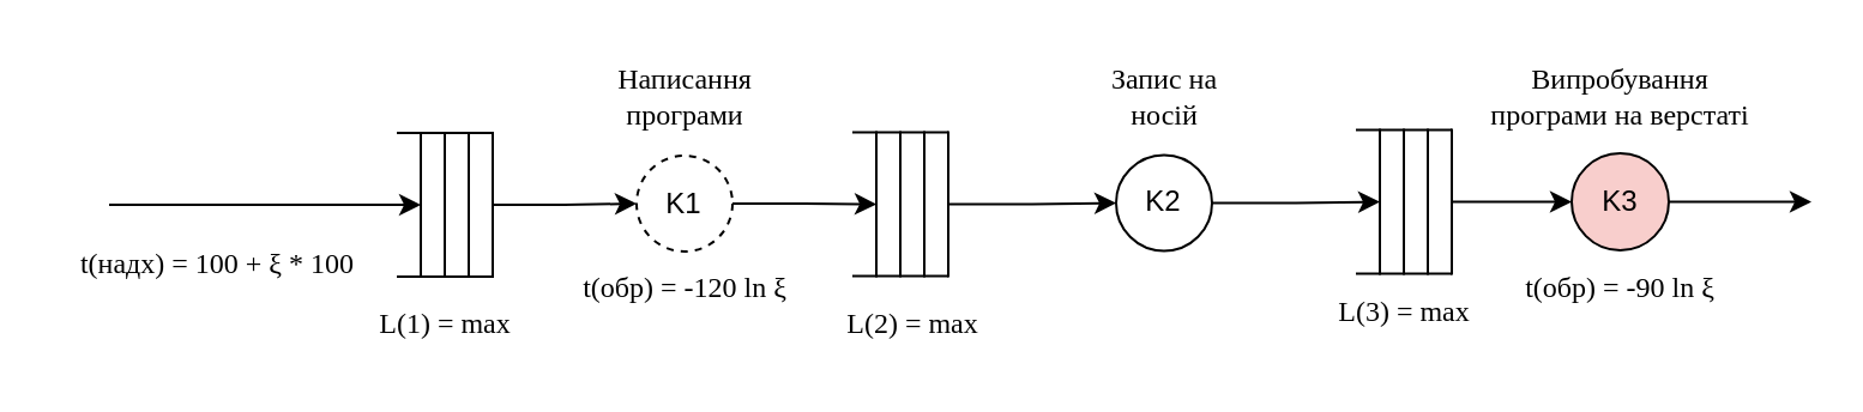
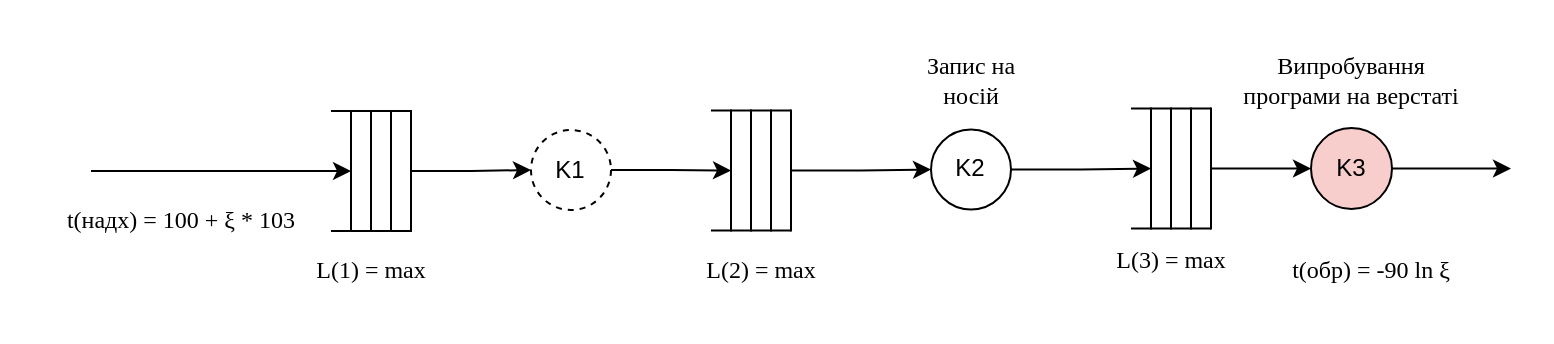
  <mxCell id="0" />
  <mxCell id="1" parent="0" />
  <mxCell id="2" style="edgeStyle=orthogonalEdgeStyle;rounded=0;orthogonalLoop=1;jettySize=auto;html=1;entryX=0;entryY=0.5;entryDx=0;entryDy=0;" edge="1" parent="1" source="3" target="9"><mxGeometry relative="1" as="geometry" /></mxCell>
  <mxCell id="3" value="" style="shape=partialRectangle;whiteSpace=wrap;html=1;top=0;bottom=0;fillColor=none;" vertex="1" parent="1"><mxGeometry x="195" y="55" width="10" height="60" as="geometry" /></mxCell>
  <mxCell id="4" value="" style="shape=partialRectangle;whiteSpace=wrap;html=1;top=0;bottom=0;fillColor=none;" vertex="1" parent="1"><mxGeometry x="175" y="55" width="10" height="60" as="geometry" /></mxCell>
  <mxCell id="5" value="" style="endArrow=classic;html=1;rounded=0;entryX=0;entryY=0.5;entryDx=0;entryDy=0;" edge="1" parent="1" target="4"><mxGeometry width="50" height="50" relative="1" as="geometry"><mxPoint x="45" y="85" as="sourcePoint" /><mxPoint x="615" y="155" as="targetPoint" /></mxGeometry></mxCell>
  <mxCell id="6" value="" style="endArrow=none;html=1;rounded=0;entryX=1;entryY=1;entryDx=0;entryDy=0;" edge="1" parent="1"><mxGeometry width="50" height="50" relative="1" as="geometry"><mxPoint x="165" y="115" as="sourcePoint" /><mxPoint x="205" y="115" as="targetPoint" /></mxGeometry></mxCell>
  <mxCell id="7" value="" style="endArrow=none;html=1;rounded=0;entryX=1;entryY=1;entryDx=0;entryDy=0;" edge="1" parent="1"><mxGeometry width="50" height="50" relative="1" as="geometry"><mxPoint x="165" y="55" as="sourcePoint" /><mxPoint x="205" y="55" as="targetPoint" /></mxGeometry></mxCell>
  <mxCell id="8" style="edgeStyle=orthogonalEdgeStyle;rounded=0;orthogonalLoop=1;jettySize=auto;html=1;entryX=0;entryY=0.5;entryDx=0;entryDy=0;exitX=1;exitY=0.5;exitDx=0;exitDy=0;" edge="1" parent="1" source="9" target="12"><mxGeometry relative="1" as="geometry" /></mxCell>
  <mxCell id="9" value="K1" style="ellipse;whiteSpace=wrap;html=1;aspect=fixed;dashed=1;" vertex="1" parent="1"><mxGeometry x="265" y="64.5" width="40" height="40" as="geometry" /></mxCell>
  <mxCell id="10" style="edgeStyle=orthogonalEdgeStyle;rounded=0;orthogonalLoop=1;jettySize=auto;html=1;entryX=0;entryY=0.5;entryDx=0;entryDy=0;" edge="1" parent="1" source="11" target="16"><mxGeometry relative="1" as="geometry" /></mxCell>
  <mxCell id="11" value="" style="shape=partialRectangle;whiteSpace=wrap;html=1;top=0;bottom=0;fillColor=none;" vertex="1" parent="1"><mxGeometry x="385" y="54.75" width="10" height="60" as="geometry" /></mxCell>
  <mxCell id="12" value="" style="shape=partialRectangle;whiteSpace=wrap;html=1;top=0;bottom=0;fillColor=none;" vertex="1" parent="1"><mxGeometry x="365" y="54.75" width="10" height="60" as="geometry" /></mxCell>
  <mxCell id="13" value="" style="endArrow=none;html=1;rounded=0;entryX=1;entryY=1;entryDx=0;entryDy=0;" edge="1" parent="1"><mxGeometry width="50" height="50" relative="1" as="geometry"><mxPoint x="355" y="114.75" as="sourcePoint" /><mxPoint x="395" y="114.75" as="targetPoint" /></mxGeometry></mxCell>
  <mxCell id="14" value="" style="endArrow=none;html=1;rounded=0;entryX=1;entryY=1;entryDx=0;entryDy=0;" edge="1" parent="1"><mxGeometry width="50" height="50" relative="1" as="geometry"><mxPoint x="355" y="54.75" as="sourcePoint" /><mxPoint x="395" y="54.75" as="targetPoint" /></mxGeometry></mxCell>
  <mxCell id="15" style="edgeStyle=orthogonalEdgeStyle;rounded=0;orthogonalLoop=1;jettySize=auto;html=1;entryX=0;entryY=0.5;entryDx=0;entryDy=0;" edge="1" parent="1" source="16" target="19"><mxGeometry relative="1" as="geometry" /></mxCell>
  <mxCell id="16" value="K2" style="ellipse;whiteSpace=wrap;html=1;aspect=fixed;" vertex="1" parent="1"><mxGeometry x="465" y="64.25" width="40" height="40" as="geometry" /></mxCell>
  <mxCell id="17" style="edgeStyle=orthogonalEdgeStyle;rounded=0;orthogonalLoop=1;jettySize=auto;html=1;entryX=0;entryY=0.5;entryDx=0;entryDy=0;" edge="1" parent="1" source="18" target="23"><mxGeometry relative="1" as="geometry" /></mxCell>
  <mxCell id="18" value="" style="shape=partialRectangle;whiteSpace=wrap;html=1;top=0;bottom=0;fillColor=none;" vertex="1" parent="1"><mxGeometry x="595" y="53.75" width="10" height="60" as="geometry" /></mxCell>
  <mxCell id="19" value="" style="shape=partialRectangle;whiteSpace=wrap;html=1;top=0;bottom=0;fillColor=none;" vertex="1" parent="1"><mxGeometry x="575" y="53.75" width="10" height="60" as="geometry" /></mxCell>
  <mxCell id="20" value="" style="endArrow=none;html=1;rounded=0;entryX=1;entryY=1;entryDx=0;entryDy=0;" edge="1" parent="1"><mxGeometry width="50" height="50" relative="1" as="geometry"><mxPoint x="565" y="113.75" as="sourcePoint" /><mxPoint x="605" y="113.75" as="targetPoint" /></mxGeometry></mxCell>
  <mxCell id="21" value="" style="endArrow=none;html=1;rounded=0;entryX=1;entryY=1;entryDx=0;entryDy=0;" edge="1" parent="1"><mxGeometry width="50" height="50" relative="1" as="geometry"><mxPoint x="565" y="53.75" as="sourcePoint" /><mxPoint x="605" y="53.75" as="targetPoint" /></mxGeometry></mxCell>
  <mxCell id="22" style="edgeStyle=orthogonalEdgeStyle;rounded=0;orthogonalLoop=1;jettySize=auto;html=1;" edge="1" parent="1" source="23"><mxGeometry relative="1" as="geometry"><mxPoint x="755" y="83.75" as="targetPoint" /></mxGeometry></mxCell>
  <mxCell id="23" value="K3" style="ellipse;whiteSpace=wrap;html=1;aspect=fixed;fillColor=#f8cecc;" vertex="1" parent="1"><mxGeometry x="655" y="63.5" width="40.5" height="40.5" as="geometry" /></mxCell>
- <mxCell id="24" value="&lt;font face=&quot;Times New Roman&quot;&gt;t(надх) = 100 +&amp;nbsp;ξ * 100&lt;/font&gt;" style="text;html=1;align=center;verticalAlign=middle;resizable=0;points=[];autosize=1;strokeColor=none;fillColor=none;" vertex="1" parent="1"><mxGeometry x="20" y="95" width="140" height="30" as="geometry" /></mxCell>
+ <mxCell id="24" value="&lt;font face=&quot;Times New Roman&quot;&gt;t(надх) = 100 +&amp;nbsp;ξ * 103&lt;/font&gt;" style="text;html=1;align=center;verticalAlign=middle;resizable=0;points=[];autosize=1;strokeColor=none;fillColor=none;" vertex="1" parent="1"><mxGeometry x="20" y="95" width="140" height="30" as="geometry" /></mxCell>
  <mxCell id="25" value="&lt;font face=&quot;Times New Roman&quot;&gt;L(1) = max&lt;/font&gt;" style="text;html=1;align=center;verticalAlign=middle;resizable=0;points=[];autosize=1;strokeColor=none;fillColor=none;" vertex="1" parent="1"><mxGeometry x="145" y="120" width="80" height="30" as="geometry" /></mxCell>
- <mxCell id="26" value="t(обр) = -120 ln ξ" style="text;html=1;align=center;verticalAlign=middle;resizable=0;points=[];autosize=1;strokeColor=none;fillColor=none;fontFamily=Times New Roman;" vertex="1" parent="1"><mxGeometry x="230" y="104.5" width="110" height="30" as="geometry" /></mxCell>
  <mxCell id="27" value="&lt;font face=&quot;Times New Roman&quot;&gt;L(2) = max&lt;/font&gt;" style="text;html=1;align=center;verticalAlign=middle;resizable=0;points=[];autosize=1;strokeColor=none;fillColor=none;" vertex="1" parent="1"><mxGeometry x="340" y="120" width="80" height="30" as="geometry" /></mxCell>
  <mxCell id="28" value="&lt;font face=&quot;Times New Roman&quot;&gt;L(3) = max&lt;/font&gt;" style="text;html=1;align=center;verticalAlign=middle;resizable=0;points=[];autosize=1;strokeColor=none;fillColor=none;" vertex="1" parent="1"><mxGeometry x="545" y="115" width="80" height="30" as="geometry" /></mxCell>
- <mxCell id="29" value="t(обр) = -90 ln ξ" style="text;html=1;align=center;verticalAlign=middle;resizable=0;points=[];autosize=1;strokeColor=none;fillColor=none;fontFamily=Times New Roman;" vertex="1" parent="1"><mxGeometry x="625.25" y="104.5" width="100" height="30" as="geometry" /></mxCell>
- <mxCell id="30" value="Написання &lt;br&gt;програми" style="text;html=1;align=center;verticalAlign=middle;resizable=0;points=[];autosize=1;strokeColor=none;fillColor=none;fontFamily=Times New Roman;" vertex="1" parent="1"><mxGeometry x="245" y="20" width="80" height="40" as="geometry" /></mxCell>
+ <mxCell id="29" value="t(обр) = -90 ln ξ" style="text;html=1;align=center;verticalAlign=middle;resizable=0;points=[];autosize=1;strokeColor=none;fillColor=none;fontFamily=Times New Roman;" vertex="1" parent="1"><mxGeometry x="635.25" y="119.5" width="100" height="30" as="geometry" /></mxCell>
  <mxCell id="31" value="Запис на &lt;br&gt;носій" style="text;html=1;align=center;verticalAlign=middle;resizable=0;points=[];autosize=1;strokeColor=none;fillColor=none;fontFamily=Times New Roman;" vertex="1" parent="1"><mxGeometry x="450" y="20" width="70" height="40" as="geometry" /></mxCell>
  <mxCell id="32" value="Випробування&lt;br&gt;програми на верстаті" style="text;html=1;align=center;verticalAlign=middle;resizable=0;points=[];autosize=1;strokeColor=none;fillColor=none;fontFamily=Times New Roman;" vertex="1" parent="1"><mxGeometry x="610.25" y="20" width="130" height="40" as="geometry" /></mxCell>
